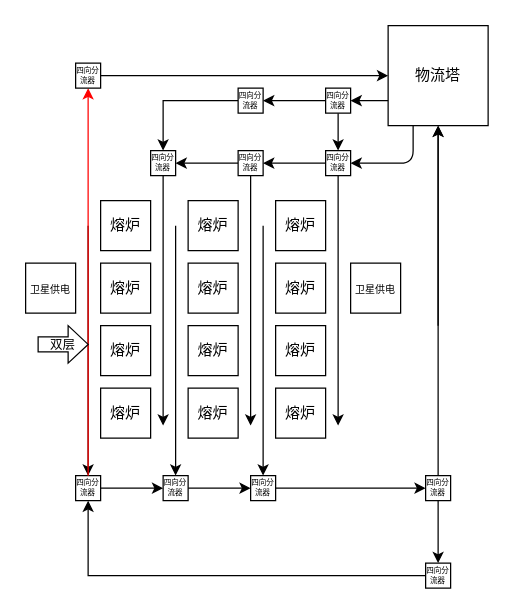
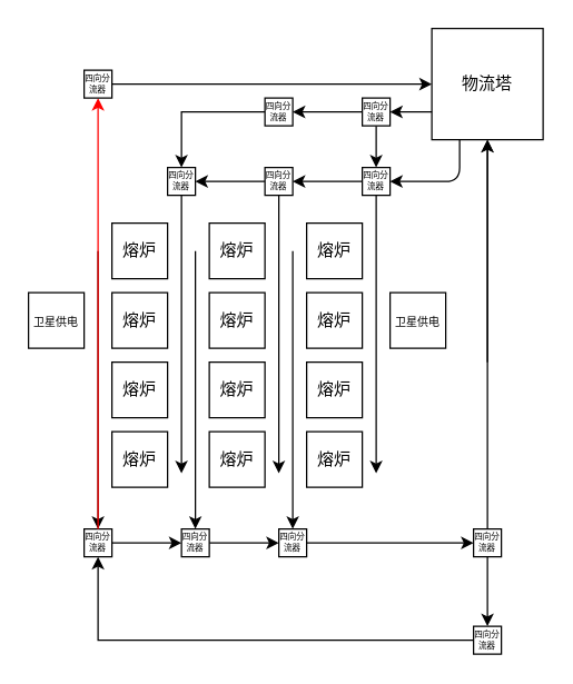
  <mxCell id="0" />
  <mxCell id="1" parent="0" />
  <mxCell id="2" value="物流塔" style="whiteSpace=wrap;html=1;aspect=fixed;" vertex="1" parent="1"><mxGeometry x="310" y="20" width="80" height="80" as="geometry" /></mxCell>
  <mxCell id="3" value="" style="endArrow=classic;html=1;exitX=0.25;exitY=1;exitDx=0;exitDy=0;" edge="1" parent="1" source="2"><mxGeometry width="50" height="50" relative="1" as="geometry"><mxPoint x="400" y="220" as="sourcePoint" /><mxPoint x="280" y="130" as="targetPoint" /><Array as="points"><mxPoint x="330" y="130" /></Array></mxGeometry></mxCell>
  <mxCell id="4" value="" style="endArrow=classic;html=1;exitX=0;exitY=0.75;exitDx=0;exitDy=0;" edge="1" parent="1" source="2"><mxGeometry width="50" height="50" relative="1" as="geometry"><mxPoint x="390" y="170" as="sourcePoint" /><mxPoint x="280" y="80" as="targetPoint" /></mxGeometry></mxCell>
  <mxCell id="5" value="" style="endArrow=classic;html=1;entryX=0.5;entryY=0;entryDx=0;entryDy=0;exitX=0.5;exitY=1;exitDx=0;exitDy=0;" edge="1" parent="1"><mxGeometry width="50" height="50" relative="1" as="geometry"><mxPoint x="270" y="90" as="sourcePoint" /><mxPoint x="270" y="120" as="targetPoint" /></mxGeometry></mxCell>
  <mxCell id="6" style="edgeStyle=orthogonalEdgeStyle;rounded=0;orthogonalLoop=1;jettySize=auto;html=1;" edge="1" parent="1" source="8"><mxGeometry relative="1" as="geometry"><mxPoint x="200" y="340" as="targetPoint" /></mxGeometry></mxCell>
  <mxCell id="7" style="edgeStyle=orthogonalEdgeStyle;rounded=0;orthogonalLoop=1;jettySize=auto;html=1;entryX=1;entryY=0.5;entryDx=0;entryDy=0;" edge="1" parent="1" source="8" target="36"><mxGeometry relative="1" as="geometry" /></mxCell>
  <mxCell id="8" value="&lt;font style=&quot;font-size: 6px&quot;&gt;四向分流器&lt;/font&gt;" style="whiteSpace=wrap;html=1;aspect=fixed;fontSize=4;" vertex="1" parent="1"><mxGeometry x="190" y="120" width="20" height="20" as="geometry" /></mxCell>
  <mxCell id="9" value="熔炉" style="whiteSpace=wrap;html=1;aspect=fixed;" vertex="1" parent="1"><mxGeometry x="220" y="160" width="40" height="40" as="geometry" /></mxCell>
  <mxCell id="10" value="" style="endArrow=classic;html=1;" edge="1" parent="1"><mxGeometry width="50" height="50" relative="1" as="geometry"><mxPoint x="210" y="180" as="sourcePoint" /><mxPoint x="210" y="380" as="targetPoint" /></mxGeometry></mxCell>
  <mxCell id="11" value="&lt;span&gt;熔炉&lt;/span&gt;" style="whiteSpace=wrap;html=1;aspect=fixed;" vertex="1" parent="1"><mxGeometry x="150" y="160" width="40" height="40" as="geometry" /></mxCell>
  <mxCell id="12" value="" style="endArrow=classic;html=1;" edge="1" parent="1"><mxGeometry width="50" height="50" relative="1" as="geometry"><mxPoint x="140" y="180" as="sourcePoint" /><mxPoint x="140" y="380" as="targetPoint" /></mxGeometry></mxCell>
  <mxCell id="13" style="edgeStyle=orthogonalEdgeStyle;rounded=0;orthogonalLoop=1;jettySize=auto;html=1;entryX=1;entryY=0.5;entryDx=0;entryDy=0;" edge="1" parent="1" source="15" target="8"><mxGeometry relative="1" as="geometry" /></mxCell>
  <mxCell id="14" style="edgeStyle=orthogonalEdgeStyle;rounded=0;orthogonalLoop=1;jettySize=auto;html=1;" edge="1" parent="1" source="15"><mxGeometry relative="1" as="geometry"><mxPoint x="270" y="340" as="targetPoint" /></mxGeometry></mxCell>
  <mxCell id="15" value="&lt;font style=&quot;font-size: 6px&quot;&gt;四向分流器&lt;/font&gt;" style="whiteSpace=wrap;html=1;aspect=fixed;fontSize=4;" vertex="1" parent="1"><mxGeometry x="260" y="120" width="20" height="20" as="geometry" /></mxCell>
  <mxCell id="16" style="edgeStyle=orthogonalEdgeStyle;rounded=0;orthogonalLoop=1;jettySize=auto;html=1;entryX=0.5;entryY=0;entryDx=0;entryDy=0;" edge="1" parent="1" source="17" target="36"><mxGeometry relative="1" as="geometry"><mxPoint x="140" y="80" as="targetPoint" /><Array as="points"><mxPoint x="130" y="80" /></Array></mxGeometry></mxCell>
  <mxCell id="17" value="&lt;font style=&quot;font-size: 6px&quot;&gt;四向分流器&lt;/font&gt;" style="whiteSpace=wrap;html=1;aspect=fixed;fontSize=4;" vertex="1" parent="1"><mxGeometry x="190" y="70" width="20" height="20" as="geometry" /></mxCell>
  <mxCell id="18" style="edgeStyle=orthogonalEdgeStyle;rounded=0;orthogonalLoop=1;jettySize=auto;html=1;" edge="1" parent="1" source="19" target="17"><mxGeometry relative="1" as="geometry" /></mxCell>
  <mxCell id="19" value="&lt;font style=&quot;font-size: 6px&quot;&gt;四向分流器&lt;/font&gt;" style="whiteSpace=wrap;html=1;aspect=fixed;fontSize=4;" vertex="1" parent="1"><mxGeometry x="260" y="70" width="20" height="20" as="geometry" /></mxCell>
  <mxCell id="20" value="&lt;span&gt;熔炉&lt;/span&gt;" style="whiteSpace=wrap;html=1;aspect=fixed;" vertex="1" parent="1"><mxGeometry x="150" y="210" width="40" height="40" as="geometry" /></mxCell>
  <mxCell id="21" value="&lt;span&gt;熔炉&lt;/span&gt;" style="whiteSpace=wrap;html=1;aspect=fixed;" vertex="1" parent="1"><mxGeometry x="150" y="260" width="40" height="40" as="geometry" /></mxCell>
  <mxCell id="22" value="&lt;span&gt;熔炉&lt;/span&gt;" style="whiteSpace=wrap;html=1;aspect=fixed;" vertex="1" parent="1"><mxGeometry x="220" y="210" width="40" height="40" as="geometry" /></mxCell>
  <mxCell id="23" value="&lt;span&gt;熔炉&lt;/span&gt;" style="whiteSpace=wrap;html=1;aspect=fixed;" vertex="1" parent="1"><mxGeometry x="220" y="260" width="40" height="40" as="geometry" /></mxCell>
  <mxCell id="24" value="&lt;font style=&quot;font-size: 8px&quot;&gt;卫星供电&lt;/font&gt;" style="whiteSpace=wrap;html=1;aspect=fixed;" vertex="1" parent="1"><mxGeometry x="280" y="210" width="40" height="40" as="geometry" /></mxCell>
  <mxCell id="25" style="edgeStyle=orthogonalEdgeStyle;rounded=0;orthogonalLoop=1;jettySize=auto;html=1;entryX=0;entryY=0.5;entryDx=0;entryDy=0;" edge="1" parent="1" source="26" target="31"><mxGeometry relative="1" as="geometry"><mxPoint x="310" y="390" as="targetPoint" /></mxGeometry></mxCell>
  <mxCell id="26" value="&lt;font style=&quot;font-size: 6px&quot;&gt;四向分流器&lt;/font&gt;" style="whiteSpace=wrap;html=1;aspect=fixed;fontSize=4;" vertex="1" parent="1"><mxGeometry x="200" y="380" width="20" height="20" as="geometry" /></mxCell>
  <mxCell id="27" style="edgeStyle=orthogonalEdgeStyle;rounded=0;orthogonalLoop=1;jettySize=auto;html=1;entryX=0;entryY=0.5;entryDx=0;entryDy=0;" edge="1" parent="1" source="28" target="26"><mxGeometry relative="1" as="geometry" /></mxCell>
  <mxCell id="28" value="&lt;font style=&quot;font-size: 6px&quot;&gt;四向分流器&lt;/font&gt;" style="whiteSpace=wrap;html=1;aspect=fixed;fontSize=4;" vertex="1" parent="1"><mxGeometry x="130" y="380" width="20" height="20" as="geometry" /></mxCell>
  <mxCell id="29" style="edgeStyle=orthogonalEdgeStyle;rounded=0;orthogonalLoop=1;jettySize=auto;html=1;entryX=0.5;entryY=1;entryDx=0;entryDy=0;" edge="1" parent="1" source="31" target="2"><mxGeometry relative="1" as="geometry" /></mxCell>
  <mxCell id="30" style="edgeStyle=orthogonalEdgeStyle;rounded=0;orthogonalLoop=1;jettySize=auto;html=1;entryX=0.5;entryY=0;entryDx=0;entryDy=0;" edge="1" parent="1" source="31" target="45"><mxGeometry relative="1" as="geometry" /></mxCell>
  <mxCell id="31" value="&lt;font style=&quot;font-size: 6px&quot;&gt;四向分流器&lt;/font&gt;" style="whiteSpace=wrap;html=1;aspect=fixed;fontSize=4;" vertex="1" parent="1"><mxGeometry x="340" y="380" width="20" height="20" as="geometry" /></mxCell>
  <mxCell id="32" value="" style="endArrow=classic;html=1;entryX=0.5;entryY=1;entryDx=0;entryDy=0;" edge="1" parent="1"><mxGeometry width="50" height="50" relative="1" as="geometry"><mxPoint x="350" y="260" as="sourcePoint" /><mxPoint x="350" y="100" as="targetPoint" /><Array as="points" /></mxGeometry></mxCell>
  <mxCell id="33" value="&lt;span&gt;熔炉&lt;/span&gt;" style="whiteSpace=wrap;html=1;aspect=fixed;" vertex="1" parent="1"><mxGeometry x="150" y="310" width="40" height="40" as="geometry" /></mxCell>
  <mxCell id="34" value="&lt;span&gt;熔炉&lt;/span&gt;" style="whiteSpace=wrap;html=1;aspect=fixed;" vertex="1" parent="1"><mxGeometry x="220" y="310" width="40" height="40" as="geometry" /></mxCell>
  <mxCell id="35" style="edgeStyle=orthogonalEdgeStyle;rounded=0;orthogonalLoop=1;jettySize=auto;html=1;" edge="1" parent="1" source="36"><mxGeometry relative="1" as="geometry"><mxPoint x="130" y="340" as="targetPoint" /></mxGeometry></mxCell>
  <mxCell id="36" value="&lt;font style=&quot;font-size: 6px&quot;&gt;四向分流器&lt;/font&gt;" style="whiteSpace=wrap;html=1;aspect=fixed;fontSize=4;" vertex="1" parent="1"><mxGeometry x="120" y="120" width="20" height="20" as="geometry" /></mxCell>
  <mxCell id="37" value="&lt;span&gt;熔炉&lt;/span&gt;" style="whiteSpace=wrap;html=1;aspect=fixed;" vertex="1" parent="1"><mxGeometry x="80" y="160" width="40" height="40" as="geometry" /></mxCell>
  <mxCell id="38" value="&lt;span&gt;熔炉&lt;/span&gt;" style="whiteSpace=wrap;html=1;aspect=fixed;" vertex="1" parent="1"><mxGeometry x="80" y="210" width="40" height="40" as="geometry" /></mxCell>
  <mxCell id="39" value="&lt;span&gt;熔炉&lt;/span&gt;" style="whiteSpace=wrap;html=1;aspect=fixed;" vertex="1" parent="1"><mxGeometry x="80" y="260" width="40" height="40" as="geometry" /></mxCell>
  <mxCell id="40" value="&lt;span&gt;熔炉&lt;/span&gt;" style="whiteSpace=wrap;html=1;aspect=fixed;" vertex="1" parent="1"><mxGeometry x="80" y="310" width="40" height="40" as="geometry" /></mxCell>
  <mxCell id="41" value="" style="endArrow=classic;html=1;" edge="1" parent="1"><mxGeometry width="50" height="50" relative="1" as="geometry"><mxPoint x="70" y="180" as="sourcePoint" /><mxPoint x="70" y="380" as="targetPoint" /></mxGeometry></mxCell>
  <mxCell id="42" style="edgeStyle=orthogonalEdgeStyle;rounded=0;orthogonalLoop=1;jettySize=auto;html=1;entryX=0;entryY=0.5;entryDx=0;entryDy=0;" edge="1" parent="1" source="43" target="28"><mxGeometry relative="1" as="geometry" /></mxCell>
  <mxCell id="43" value="&lt;font style=&quot;font-size: 6px&quot;&gt;四向分流器&lt;/font&gt;" style="whiteSpace=wrap;html=1;aspect=fixed;fontSize=4;" vertex="1" parent="1"><mxGeometry x="60" y="380" width="20" height="20" as="geometry" /></mxCell>
  <mxCell id="44" style="edgeStyle=orthogonalEdgeStyle;rounded=0;orthogonalLoop=1;jettySize=auto;html=1;entryX=0.5;entryY=1;entryDx=0;entryDy=0;" edge="1" parent="1" source="45" target="43"><mxGeometry relative="1" as="geometry"><mxPoint x="70" y="430" as="targetPoint" /></mxGeometry></mxCell>
  <mxCell id="45" value="&lt;font style=&quot;font-size: 6px&quot;&gt;四向分流器&lt;/font&gt;" style="whiteSpace=wrap;html=1;aspect=fixed;fontSize=4;" vertex="1" parent="1"><mxGeometry x="340" y="450" width="20" height="20" as="geometry" /></mxCell>
  <mxCell id="46" value="" style="endArrow=classic;html=1;entryX=0.5;entryY=1;entryDx=0;entryDy=0;strokeColor=#FF0000;" edge="1" parent="1" target="49"><mxGeometry width="50" height="50" relative="1" as="geometry"><mxPoint x="70" y="380" as="sourcePoint" /><mxPoint x="70" y="180" as="targetPoint" /></mxGeometry></mxCell>
- <mxCell id="47" value="&lt;font style=&quot;font-size: 10px&quot;&gt;双层&lt;/font&gt;" style="shape=singleArrow;whiteSpace=wrap;html=1;arrowWidth=0.4;arrowSize=0.4;" vertex="1" parent="1"><mxGeometry x="30" y="260" width="40" height="30" as="geometry" /></mxCell>
  <mxCell id="48" style="edgeStyle=orthogonalEdgeStyle;rounded=0;orthogonalLoop=1;jettySize=auto;html=1;entryX=0;entryY=0.5;entryDx=0;entryDy=0;" edge="1" parent="1" source="49" target="2"><mxGeometry relative="1" as="geometry" /></mxCell>
  <mxCell id="49" value="&lt;font style=&quot;font-size: 6px&quot;&gt;四向分流器&lt;/font&gt;" style="whiteSpace=wrap;html=1;aspect=fixed;fontSize=4;" vertex="1" parent="1"><mxGeometry x="60" y="50" width="20" height="20" as="geometry" /></mxCell>
  <mxCell id="50" value="&lt;font style=&quot;font-size: 8px&quot;&gt;卫星供电&lt;/font&gt;" style="whiteSpace=wrap;html=1;aspect=fixed;" vertex="1" parent="1"><mxGeometry x="20" y="210" width="40" height="40" as="geometry" /></mxCell>
